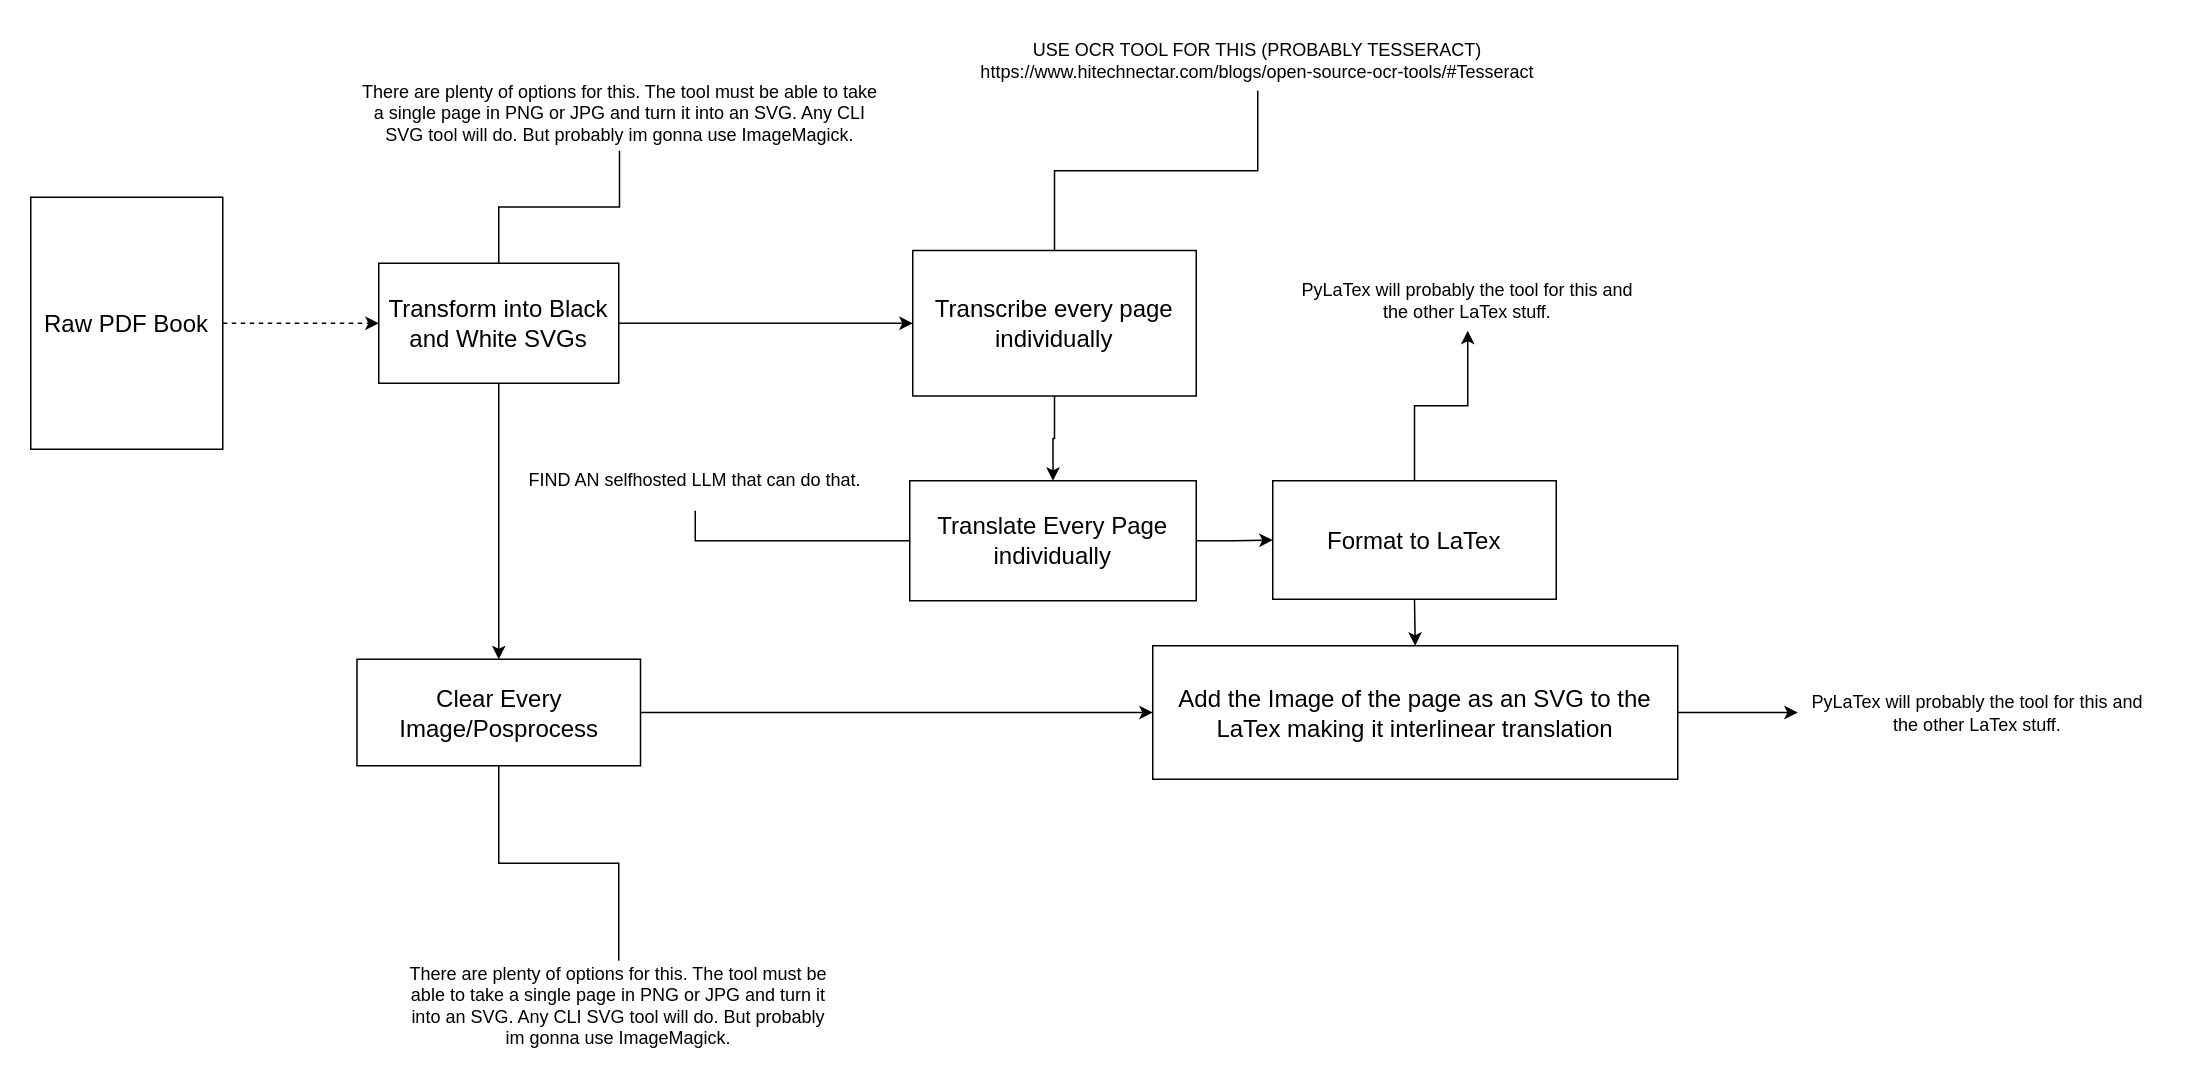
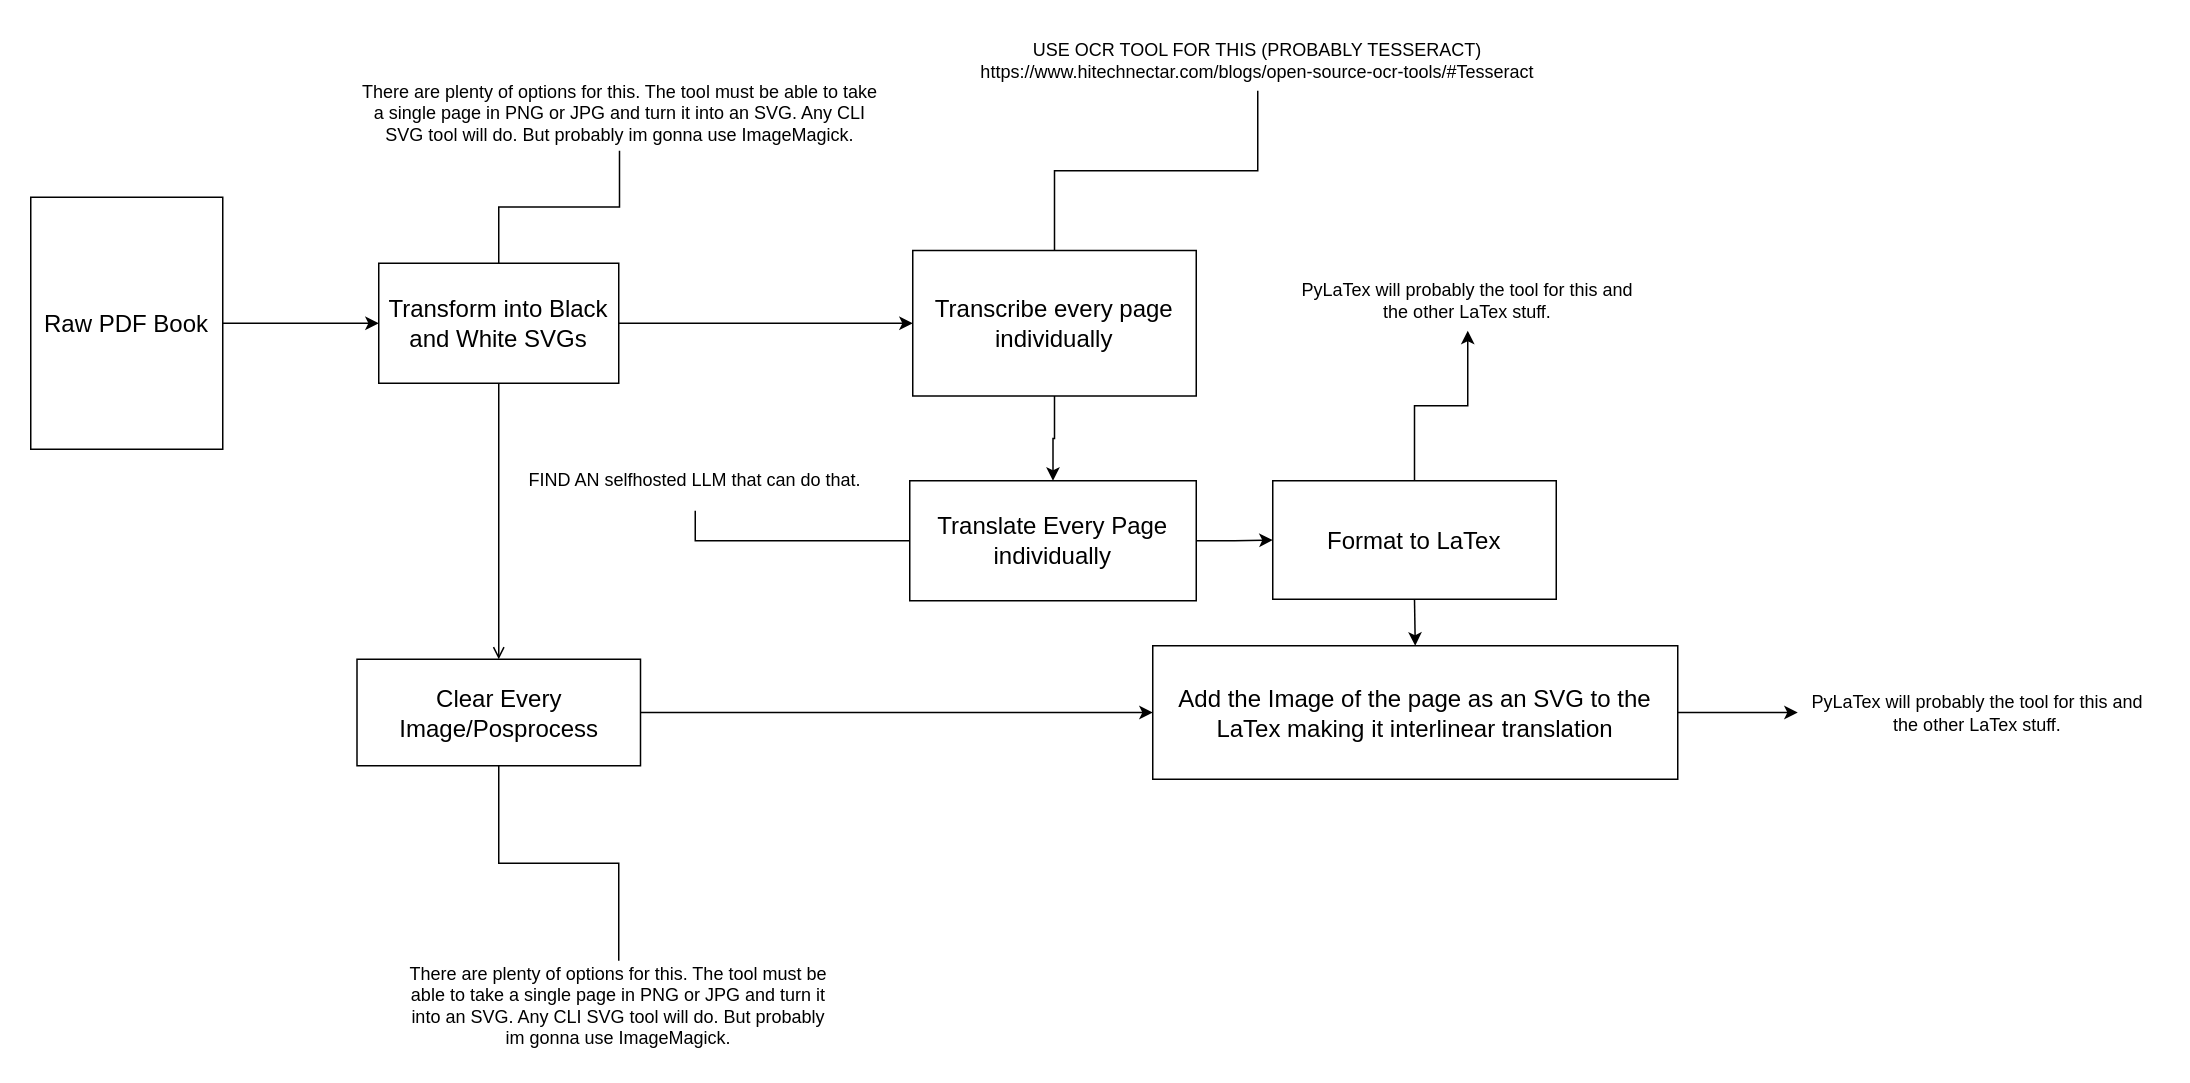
  <mxCell id="0" />
  <mxCell id="1" parent="0" />
- <mxCell id="2" style="edgeStyle=orthogonalEdgeStyle;rounded=0;orthogonalLoop=1;jettySize=auto;html=1;exitX=1;exitY=0.5;exitDx=0;exitDy=0;entryX=0;entryY=0.5;entryDx=0;entryDy=0;dashed=1;" parent="1" source="3" target="6" edge="1"><mxGeometry relative="1" as="geometry" /></mxCell>
+ <mxCell id="2" style="edgeStyle=orthogonalEdgeStyle;rounded=0;orthogonalLoop=1;jettySize=auto;html=1;exitX=1;exitY=0.5;exitDx=0;exitDy=0;entryX=0;entryY=0.5;entryDx=0;entryDy=0;" parent="1" source="3" target="6" edge="1"><mxGeometry relative="1" as="geometry" /></mxCell>
  <mxCell id="3" value="Raw PDF Book" style="rounded=0;whiteSpace=wrap;html=1;fontSize=16;" parent="1" vertex="1"><mxGeometry x="20" y="131" width="128" height="168" as="geometry" /></mxCell>
- <mxCell id="4" style="edgeStyle=orthogonalEdgeStyle;rounded=0;orthogonalLoop=1;jettySize=auto;html=1;exitX=0.5;exitY=1;exitDx=0;exitDy=0;" parent="1" source="6" target="13" edge="1"><mxGeometry relative="1" as="geometry" /></mxCell>
+ <mxCell id="4" style="edgeStyle=orthogonalEdgeStyle;rounded=0;orthogonalLoop=1;jettySize=auto;html=1;exitX=0.5;exitY=1;exitDx=0;exitDy=0;endArrow=open;" parent="1" source="6" target="13" edge="1"><mxGeometry relative="1" as="geometry" /></mxCell>
  <mxCell id="5" style="edgeStyle=orthogonalEdgeStyle;rounded=0;orthogonalLoop=1;jettySize=auto;html=1;exitX=1;exitY=0.5;exitDx=0;exitDy=0;entryX=0;entryY=0.5;entryDx=0;entryDy=0;" parent="1" source="6" target="8" edge="1"><mxGeometry relative="1" as="geometry" /></mxCell>
  <mxCell id="6" value="Transform into Black and White SVGs" style="rounded=0;whiteSpace=wrap;html=1;fontSize=16;" parent="1" vertex="1"><mxGeometry x="252" y="175" width="160" height="80" as="geometry" /></mxCell>
  <mxCell id="7" style="edgeStyle=orthogonalEdgeStyle;rounded=0;orthogonalLoop=1;jettySize=auto;html=1;exitX=0.5;exitY=1;exitDx=0;exitDy=0;entryX=0.5;entryY=0;entryDx=0;entryDy=0;" parent="1" source="8" target="10" edge="1"><mxGeometry relative="1" as="geometry" /></mxCell>
  <mxCell id="8" value="Transcribe every page individually" style="rounded=0;whiteSpace=wrap;html=1;fontSize=16;" parent="1" vertex="1"><mxGeometry x="608" y="166.5" width="189" height="97" as="geometry" /></mxCell>
  <mxCell id="9" style="edgeStyle=orthogonalEdgeStyle;rounded=0;orthogonalLoop=1;jettySize=auto;html=1;exitX=1;exitY=0.5;exitDx=0;exitDy=0;entryX=0;entryY=0.5;entryDx=0;entryDy=0;" parent="1" source="10" target="16" edge="1"><mxGeometry relative="1" as="geometry" /></mxCell>
  <mxCell id="10" value="Translate Every Page individually" style="rounded=0;whiteSpace=wrap;html=1;fontSize=16;" parent="1" vertex="1"><mxGeometry x="606" y="320" width="191" height="80" as="geometry" /></mxCell>
  <mxCell id="11" style="edgeStyle=orthogonalEdgeStyle;rounded=0;orthogonalLoop=1;jettySize=auto;html=1;exitX=1;exitY=0.5;exitDx=0;exitDy=0;entryX=0;entryY=0.5;entryDx=0;entryDy=0;" parent="1" source="13" target="18" edge="1"><mxGeometry relative="1" as="geometry" /></mxCell>
  <mxCell id="12" style="edgeStyle=orthogonalEdgeStyle;rounded=0;orthogonalLoop=1;jettySize=auto;html=1;exitX=0.5;exitY=1;exitDx=0;exitDy=0;endArrow=none;endFill=0;" parent="1" source="13" target="23" edge="1"><mxGeometry relative="1" as="geometry" /></mxCell>
  <mxCell id="13" value="Clear Every Image/Posprocess" style="rounded=0;whiteSpace=wrap;html=1;fontSize=16;" parent="1" vertex="1"><mxGeometry x="237.5" y="439" width="189" height="71" as="geometry" /></mxCell>
  <mxCell id="14" style="edgeStyle=orthogonalEdgeStyle;rounded=0;orthogonalLoop=1;jettySize=auto;html=1;exitX=0.5;exitY=1;exitDx=0;exitDy=0;entryX=0.5;entryY=0;entryDx=0;entryDy=0;" parent="1" source="16" target="18" edge="1"><mxGeometry relative="1" as="geometry" /></mxCell>
  <mxCell id="15" style="edgeStyle=orthogonalEdgeStyle;rounded=0;orthogonalLoop=1;jettySize=auto;html=1;exitX=0.5;exitY=0;exitDx=0;exitDy=0;entryX=0.5;entryY=1;entryDx=0;entryDy=0;" parent="1" source="16" target="24" edge="1"><mxGeometry relative="1" as="geometry" /></mxCell>
  <mxCell id="16" value="Format to LaTex" style="rounded=0;whiteSpace=wrap;html=1;fontSize=16;" parent="1" vertex="1"><mxGeometry x="848" y="320" width="189" height="79" as="geometry" /></mxCell>
  <mxCell id="17" style="edgeStyle=orthogonalEdgeStyle;rounded=0;orthogonalLoop=1;jettySize=auto;html=1;exitX=1;exitY=0.5;exitDx=0;exitDy=0;" edge="1" parent="1" source="18" target="25"><mxGeometry relative="1" as="geometry" /></mxCell>
  <mxCell id="18" value="Add the Image of the page as an SVG to the LaTex making it interlinear translation" style="rounded=0;whiteSpace=wrap;html=1;fontSize=16;" parent="1" vertex="1"><mxGeometry x="768" y="430" width="350" height="89" as="geometry" /></mxCell>
  <mxCell id="19" style="edgeStyle=orthogonalEdgeStyle;rounded=0;orthogonalLoop=1;jettySize=auto;html=1;exitX=0.5;exitY=1;exitDx=0;exitDy=0;entryX=0.5;entryY=0;entryDx=0;entryDy=0;endArrow=none;endFill=0;" parent="1" source="20" target="8" edge="1"><mxGeometry relative="1" as="geometry" /></mxCell>
  <mxCell id="20" value="USE OCR TOOL FOR THIS (PROBABLY TESSERACT)&lt;br&gt;https://www.hitechnectar.com/blogs/open-source-ocr-tools/#Tesseract" style="text;html=1;strokeColor=none;fillColor=none;align=center;verticalAlign=middle;whiteSpace=wrap;rounded=0;" parent="1" vertex="1"><mxGeometry x="618" y="20" width="440" height="40" as="geometry" /></mxCell>
  <mxCell id="21" style="edgeStyle=orthogonalEdgeStyle;rounded=0;orthogonalLoop=1;jettySize=auto;html=1;exitX=0.5;exitY=1;exitDx=0;exitDy=0;endArrow=none;endFill=0;" parent="1" source="22" target="6" edge="1"><mxGeometry relative="1" as="geometry" /></mxCell>
  <mxCell id="22" value="There are plenty of options for this. The tool must be able to take a single page in PNG or JPG and turn it into an SVG. Any CLI SVG tool will do. But probably im gonna use&amp;nbsp;ImageMagick." style="text;html=1;strokeColor=none;fillColor=none;align=center;verticalAlign=middle;whiteSpace=wrap;rounded=0;" parent="1" vertex="1"><mxGeometry x="237.5" y="50" width="350" height="50" as="geometry" /></mxCell>
  <mxCell id="23" value="There are plenty of options for this. The tool must be able to take a single page in PNG or JPG and turn it into an SVG. Any CLI SVG tool will do. But probably im gonna use&amp;nbsp;ImageMagick." style="text;html=1;strokeColor=none;fillColor=none;align=center;verticalAlign=middle;whiteSpace=wrap;rounded=0;" parent="1" vertex="1"><mxGeometry x="272" y="640" width="280" height="60" as="geometry" /></mxCell>
  <mxCell id="24" value="PyLaTex will probably the tool for this and the other LaTex stuff." style="text;html=1;strokeColor=none;fillColor=none;align=center;verticalAlign=middle;whiteSpace=wrap;rounded=0;" parent="1" vertex="1"><mxGeometry x="858" y="180" width="240" height="40" as="geometry" /></mxCell>
  <mxCell id="25" value="PyLaTex will probably the tool for this and the other LaTex stuff." style="text;html=1;strokeColor=none;fillColor=none;align=center;verticalAlign=middle;whiteSpace=wrap;rounded=0;" vertex="1" parent="1"><mxGeometry x="1198" y="454.5" width="240" height="40" as="geometry" /></mxCell>
  <mxCell id="26" style="edgeStyle=orthogonalEdgeStyle;rounded=0;orthogonalLoop=1;jettySize=auto;html=1;exitX=0.5;exitY=1;exitDx=0;exitDy=0;entryX=0;entryY=0.5;entryDx=0;entryDy=0;endArrow=none;endFill=0;" edge="1" parent="1" source="27" target="10"><mxGeometry relative="1" as="geometry" /></mxCell>
  <mxCell id="27" value="FIND AN selfhosted LLM that can do that." style="text;html=1;strokeColor=none;fillColor=none;align=center;verticalAlign=middle;whiteSpace=wrap;rounded=0;" vertex="1" parent="1"><mxGeometry x="348" y="299" width="230" height="41" as="geometry" /></mxCell>
